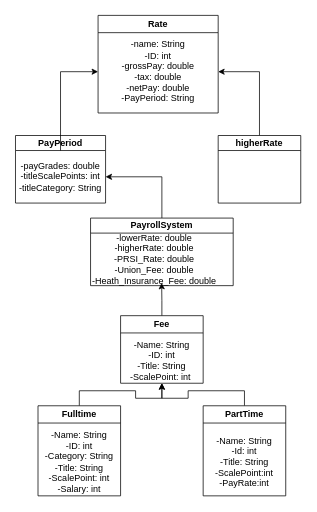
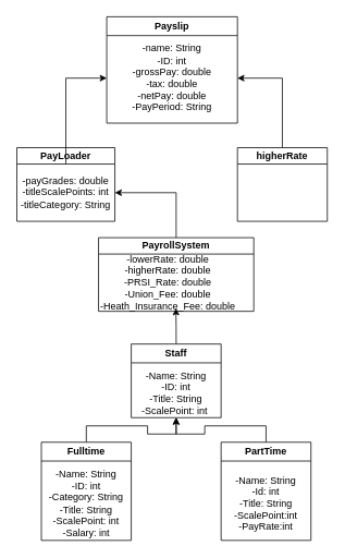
  <mxCell id="0" />
  <mxCell id="1" parent="0" />
  <mxCell id="2" style="edgeStyle=orthogonalEdgeStyle;rounded=0;orthogonalLoop=1;jettySize=auto;html=1;entryX=0.557;entryY=0.948;entryDx=0;entryDy=0;entryPerimeter=0;" edge="1" parent="1" source="3" target="19"><mxGeometry relative="1" as="geometry" /></mxCell>
- <mxCell id="3" value="Fee" style="swimlane;whiteSpace=wrap;html=1;startSize=23;" vertex="1" parent="1"><mxGeometry x="160" y="420" width="110" height="90" as="geometry" /></mxCell>
+ <mxCell id="3" value="Staff" style="swimlane;whiteSpace=wrap;html=1;startSize=23;" vertex="1" parent="1"><mxGeometry x="160" y="420" width="110" height="90" as="geometry" /></mxCell>
  <mxCell id="4" value="-Name: String&lt;div&gt;-ID: int&lt;/div&gt;&lt;div&gt;-Title: String&lt;/div&gt;&lt;div&gt;-ScalePoint: int&amp;nbsp;&lt;/div&gt;" style="text;html=1;align=center;verticalAlign=middle;whiteSpace=wrap;rounded=0;" vertex="1" parent="3"><mxGeometry y="30" width="110" height="60" as="geometry" /></mxCell>
  <mxCell id="5" style="edgeStyle=orthogonalEdgeStyle;rounded=0;orthogonalLoop=1;jettySize=auto;html=1;entryX=0.5;entryY=1;entryDx=0;entryDy=0;" edge="1" parent="1" source="6" target="4"><mxGeometry relative="1" as="geometry" /></mxCell>
  <mxCell id="6" value="PartTime" style="swimlane;whiteSpace=wrap;html=1;" vertex="1" parent="1"><mxGeometry x="270" y="540" width="110" height="120" as="geometry" /></mxCell>
  <mxCell id="7" value="-Name: String&lt;div&gt;-Id: int&lt;/div&gt;&lt;div&gt;-Title: String&lt;/div&gt;&lt;div&gt;-ScalePoint:int&lt;/div&gt;&lt;div&gt;-PayRate:int&lt;/div&gt;" style="text;html=1;align=center;verticalAlign=middle;whiteSpace=wrap;rounded=0;" vertex="1" parent="6"><mxGeometry y="30" width="110" height="90" as="geometry" /></mxCell>
  <mxCell id="8" style="edgeStyle=orthogonalEdgeStyle;rounded=0;orthogonalLoop=1;jettySize=auto;html=1;entryX=0.5;entryY=1;entryDx=0;entryDy=0;" edge="1" parent="1" source="9" target="4"><mxGeometry relative="1" as="geometry" /></mxCell>
  <mxCell id="9" value="Fulltime" style="swimlane;whiteSpace=wrap;html=1;" vertex="1" parent="1"><mxGeometry x="50" y="540" width="110" height="120" as="geometry" /></mxCell>
  <mxCell id="10" value="-Name: String&lt;div&gt;-ID: int&lt;/div&gt;&lt;div&gt;-Category: String&lt;/div&gt;&lt;div&gt;-Title: String&lt;/div&gt;&lt;div&gt;-ScalePoint: int&lt;/div&gt;&lt;div&gt;-Salary: int&lt;/div&gt;" style="text;html=1;align=center;verticalAlign=middle;whiteSpace=wrap;rounded=0;" vertex="1" parent="9"><mxGeometry y="30" width="110" height="90" as="geometry" /></mxCell>
- <mxCell id="11" value="Rate" style="swimlane;whiteSpace=wrap;html=1;" vertex="1" parent="1"><mxGeometry x="130" y="20" width="160" height="130" as="geometry" /></mxCell>
+ <mxCell id="11" value="Payslip" style="swimlane;whiteSpace=wrap;html=1;" vertex="1" parent="1"><mxGeometry x="130" y="20" width="160" height="130" as="geometry" /></mxCell>
  <mxCell id="12" value="-name: String&lt;div&gt;-ID: int&lt;/div&gt;&lt;div&gt;-grossPay: double&lt;/div&gt;&lt;div&gt;-tax: double&lt;/div&gt;&lt;div&gt;-netPay: double&lt;/div&gt;&lt;div&gt;-PayPeriod: String&lt;/div&gt;" style="text;html=1;align=center;verticalAlign=middle;whiteSpace=wrap;rounded=0;" vertex="1" parent="11"><mxGeometry y="20" width="160" height="110" as="geometry" /></mxCell>
- <mxCell id="13" value="PayPeriod" style="swimlane;whiteSpace=wrap;html=1;startSize=20;" vertex="1" parent="1"><mxGeometry x="20" y="180" width="120" height="90" as="geometry" /></mxCell>
+ <mxCell id="13" value="PayLoader" style="swimlane;whiteSpace=wrap;html=1;startSize=20;" vertex="1" parent="1"><mxGeometry x="20" y="180" width="120" height="90" as="geometry" /></mxCell>
  <mxCell id="14" value="-payGrades: double&lt;div&gt;-titleScalePoints: int&lt;/div&gt;&lt;div&gt;-titleCategory: String&lt;/div&gt;" style="text;html=1;align=center;verticalAlign=middle;whiteSpace=wrap;rounded=0;" vertex="1" parent="13"><mxGeometry y="20" width="120" height="70" as="geometry" /></mxCell>
  <mxCell id="15" style="edgeStyle=orthogonalEdgeStyle;rounded=0;orthogonalLoop=1;jettySize=auto;html=1;entryX=1;entryY=0.5;entryDx=0;entryDy=0;" edge="1" parent="1" source="16" target="12"><mxGeometry relative="1" as="geometry" /></mxCell>
  <mxCell id="16" value="higherRate" style="swimlane;whiteSpace=wrap;html=1;startSize=20;" vertex="1" parent="1"><mxGeometry x="290" y="180" width="110" height="90" as="geometry" /></mxCell>
  <mxCell id="17" style="edgeStyle=orthogonalEdgeStyle;rounded=0;orthogonalLoop=1;jettySize=auto;html=1;entryX=1;entryY=0.5;entryDx=0;entryDy=0;" edge="1" parent="1" source="18" target="14"><mxGeometry relative="1" as="geometry" /></mxCell>
  <mxCell id="18" value="PayrollSystem" style="swimlane;whiteSpace=wrap;html=1;startSize=20;" vertex="1" parent="1"><mxGeometry x="120" y="290" width="190" height="90" as="geometry" /></mxCell>
  <mxCell id="19" value="-lowerRate: double&lt;div&gt;-higherRate: double&lt;/div&gt;&lt;div&gt;-PRSI_Rate: double&lt;/div&gt;&lt;div&gt;-Union_Fee: double&lt;/div&gt;&lt;div&gt;-Heath_Insurance_Fee: double&lt;/div&gt;" style="text;html=1;align=center;verticalAlign=middle;whiteSpace=wrap;rounded=0;" vertex="1" parent="1"><mxGeometry x="120" y="310" width="170" height="70" as="geometry" /></mxCell>
  <mxCell id="20" style="edgeStyle=orthogonalEdgeStyle;rounded=0;orthogonalLoop=1;jettySize=auto;html=1;entryX=0;entryY=0.5;entryDx=0;entryDy=0;" edge="1" parent="1" source="14" target="12"><mxGeometry relative="1" as="geometry" /></mxCell>
